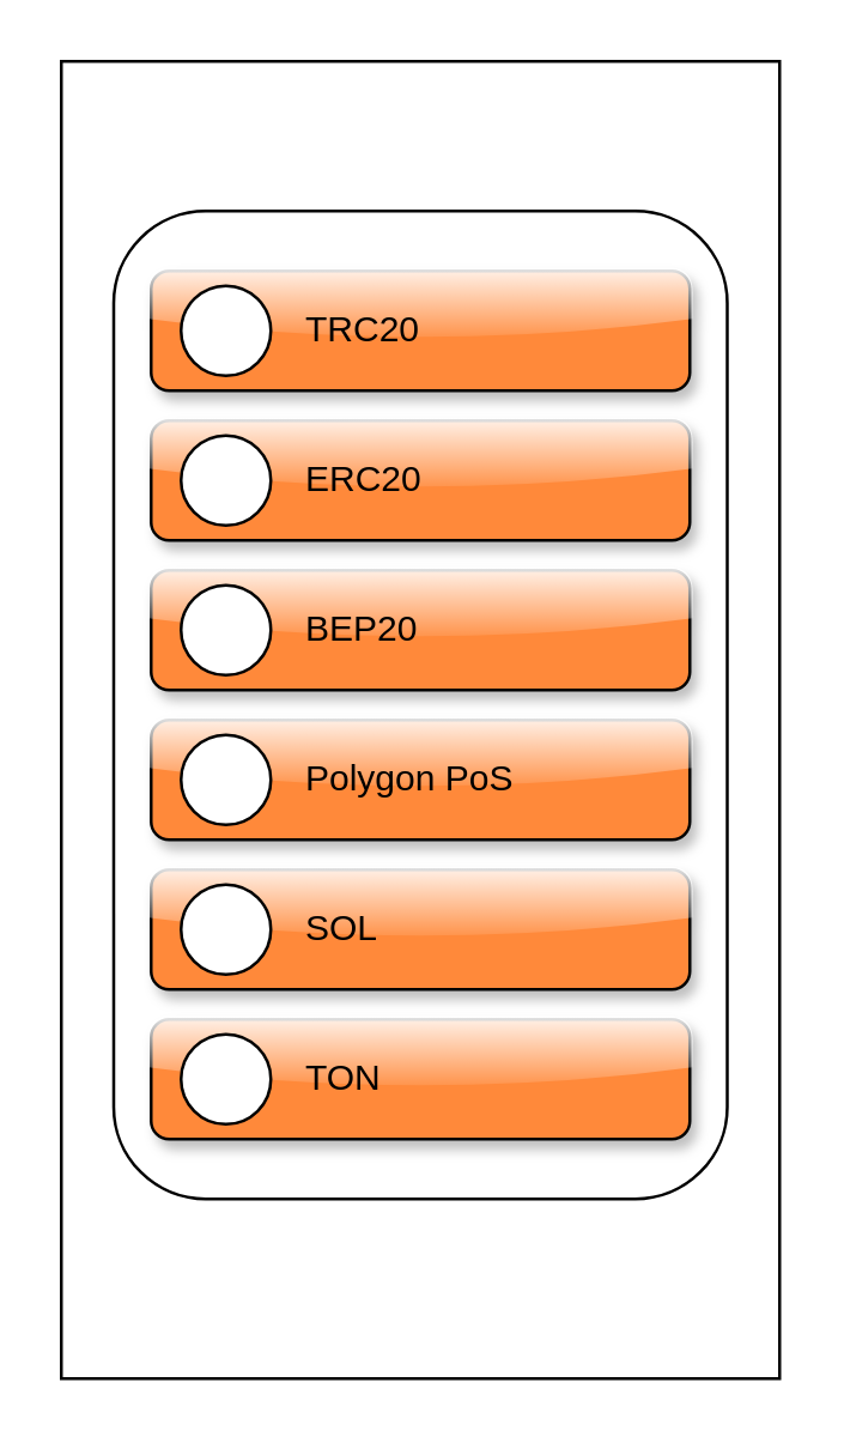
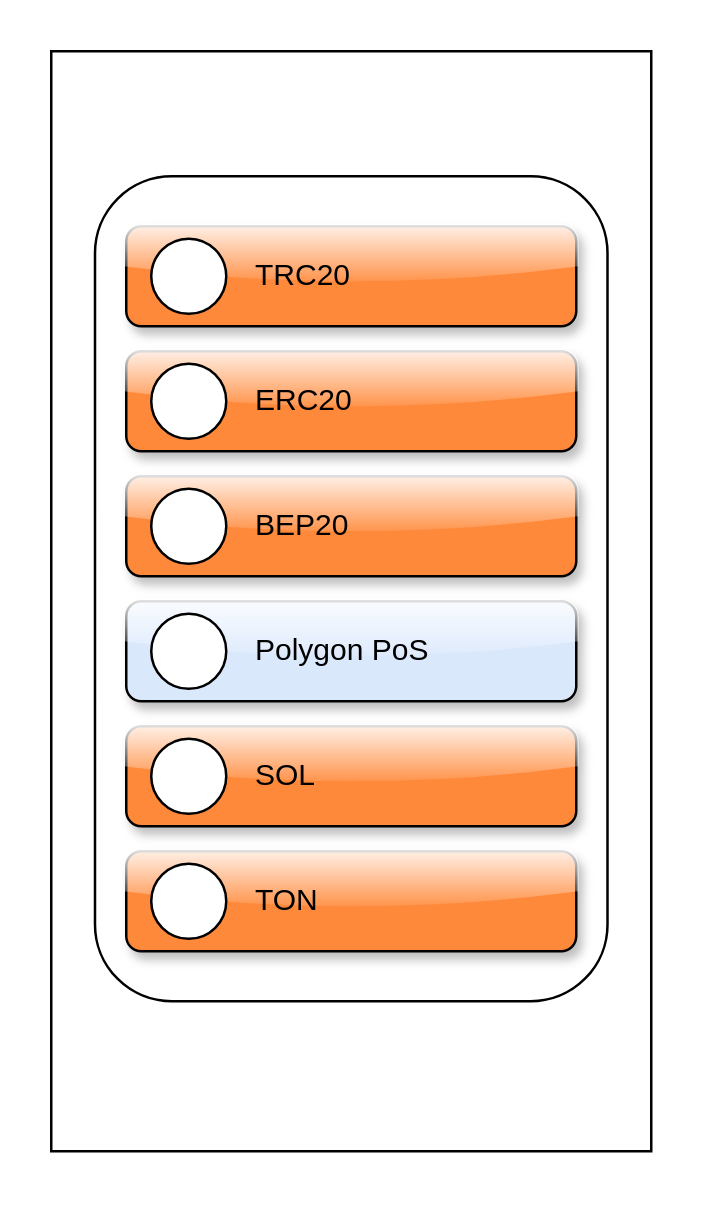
  <mxCell id="0" />
  <mxCell id="1" parent="0" />
  <mxCell id="2" value="" style="group" vertex="1" connectable="0" parent="1"><mxGeometry x="20" y="20" width="240" height="440" as="geometry" /></mxCell>
  <mxCell id="3" value="" style="rounded=0;whiteSpace=wrap;html=1;container=0;" vertex="1" parent="2"><mxGeometry width="240" height="440" as="geometry" /></mxCell>
  <mxCell id="4" value="" style="rounded=1;whiteSpace=wrap;html=1;container=0;" vertex="1" parent="2"><mxGeometry x="17.5" y="50" width="205" height="330" as="geometry" /></mxCell>
  <mxCell id="5" value="TRC20" style="rounded=1;whiteSpace=wrap;html=1;container=0;align=left;spacingLeft=50;labelBackgroundColor=none;fillColor=#FF893A;glass=1;shadow=1;" vertex="1" parent="2"><mxGeometry x="30" y="70" width="180" height="40" as="geometry" /></mxCell>
  <mxCell id="6" value="ERC20" style="rounded=1;whiteSpace=wrap;html=1;container=0;align=left;spacingLeft=50;labelBackgroundColor=none;fillColor=#FF893A;glass=1;shadow=1;" vertex="1" parent="2"><mxGeometry x="30" y="120" width="180" height="40" as="geometry" /></mxCell>
  <mxCell id="7" value="BEP20" style="rounded=1;whiteSpace=wrap;html=1;container=0;align=left;spacingLeft=50;labelBackgroundColor=none;fillColor=#FF893A;glass=1;shadow=1;" vertex="1" parent="2"><mxGeometry x="30" y="170" width="180" height="40" as="geometry" /></mxCell>
- <mxCell id="8" value="Polygon PoS" style="rounded=1;whiteSpace=wrap;html=1;container=0;align=left;spacingLeft=50;labelBackgroundColor=none;fillColor=#FF893A;glass=1;shadow=1;" vertex="1" parent="2"><mxGeometry x="30" y="220" width="180" height="40" as="geometry" /></mxCell>
+ <mxCell id="8" value="Polygon PoS" style="rounded=1;whiteSpace=wrap;html=1;container=0;align=left;spacingLeft=50;labelBackgroundColor=none;fillColor=#dae8fc;glass=1;shadow=1;" vertex="1" parent="2"><mxGeometry x="30" y="220" width="180" height="40" as="geometry" /></mxCell>
  <mxCell id="9" value="SOL" style="rounded=1;whiteSpace=wrap;html=1;container=0;align=left;spacingLeft=50;labelBackgroundColor=none;fillColor=#FF893A;glass=1;shadow=1;" vertex="1" parent="2"><mxGeometry x="30" y="270" width="180" height="40" as="geometry" /></mxCell>
  <mxCell id="10" value="TON" style="rounded=1;whiteSpace=wrap;html=1;container=0;align=left;spacingLeft=50;labelBackgroundColor=none;fillColor=#FF893A;glass=1;shadow=1;" vertex="1" parent="2"><mxGeometry x="30" y="320" width="180" height="40" as="geometry" /></mxCell>
  <mxCell id="11" value="" style="ellipse;whiteSpace=wrap;html=1;aspect=fixed;strokeColor=default;shadow=0;align=left;spacingLeft=50;container=0;" vertex="1" parent="2"><mxGeometry x="40" y="75" width="30" height="30" as="geometry" /></mxCell>
  <mxCell id="12" value="" style="ellipse;whiteSpace=wrap;html=1;aspect=fixed;shadow=0;align=left;spacingLeft=50;container=0;" vertex="1" parent="2"><mxGeometry x="40" y="175" width="30" height="30" as="geometry" /></mxCell>
  <mxCell id="13" value="" style="ellipse;whiteSpace=wrap;html=1;aspect=fixed;shadow=0;align=left;spacingLeft=50;container=0;" vertex="1" parent="2"><mxGeometry x="40" y="125" width="30" height="30" as="geometry" /></mxCell>
  <mxCell id="14" value="" style="ellipse;whiteSpace=wrap;html=1;aspect=fixed;shadow=0;align=left;spacingLeft=50;container=0;" vertex="1" parent="2"><mxGeometry x="40" y="275" width="30" height="30" as="geometry" /></mxCell>
  <mxCell id="15" value="" style="ellipse;whiteSpace=wrap;html=1;aspect=fixed;shadow=0;align=left;spacingLeft=50;container=0;" vertex="1" parent="2"><mxGeometry x="40" y="225" width="30" height="30" as="geometry" /></mxCell>
  <mxCell id="16" value="" style="ellipse;whiteSpace=wrap;html=1;aspect=fixed;shadow=0;align=left;spacingLeft=50;container=0;" vertex="1" parent="2"><mxGeometry x="40" y="325" width="30" height="30" as="geometry" /></mxCell>
